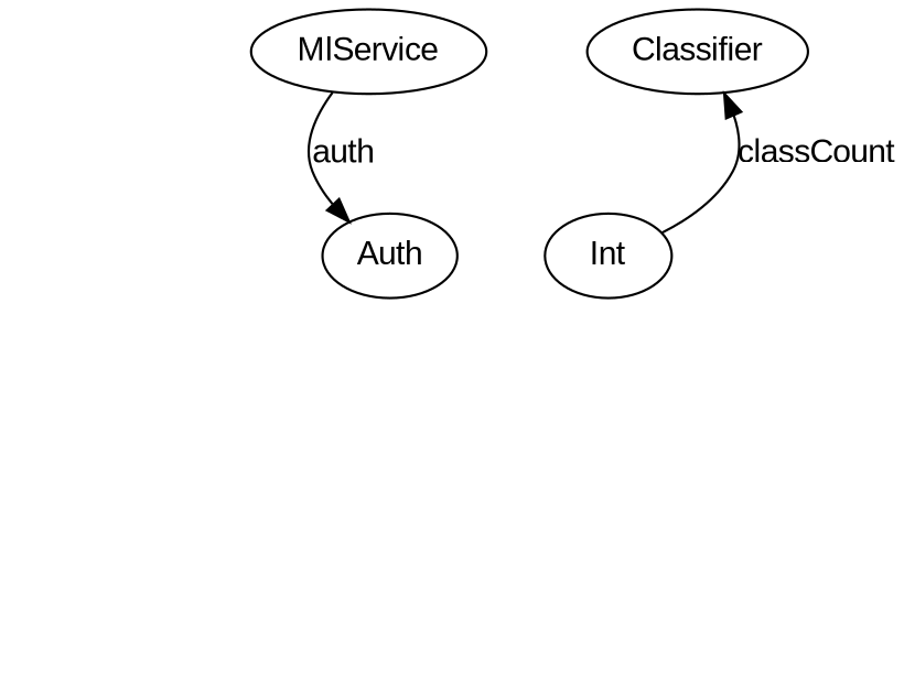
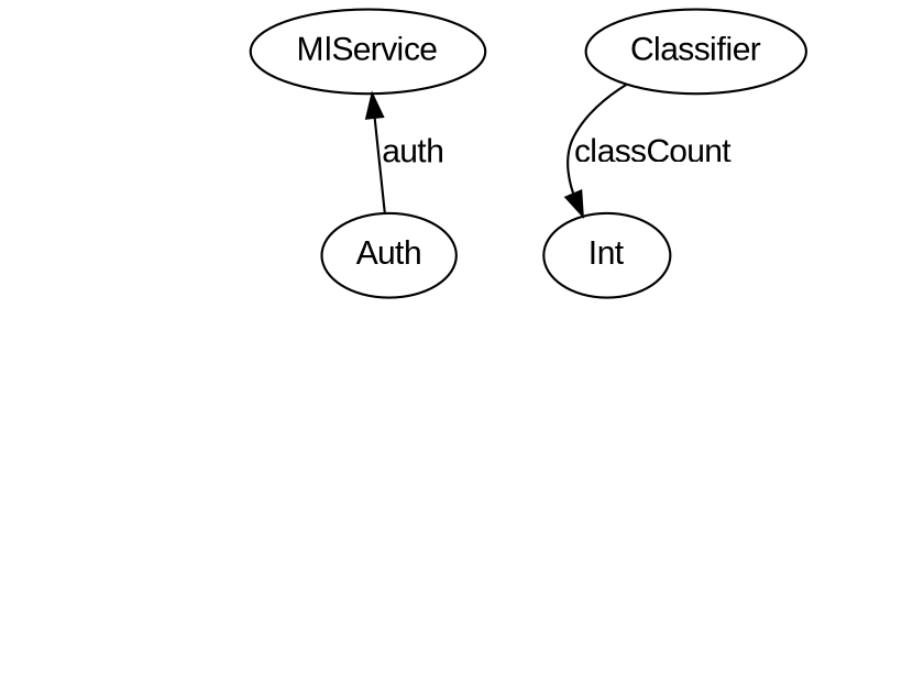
  digraph {
    fontname="Liberation Sans"
    node [fontname="Liberation Sans" style=invis]
    edge [fontname="Liberation Sans" style=invis]
    n1 [label=MlService style=""]
    n2 [label=Auth style=""]
    n3 [label=Classifier style=""]
    n4 [label=Int style=""]
    n5 [label=Login]
    n6 [label=Token]
    n7 [label=String]
    n8 [label=String]
    n9 [label=String]
-   n1 -> n2 [label=auth style=""]
+   n2 -> n1 [label=auth style=""]
    n2 -> n5
    n2 -> n6
-   n4 -> n3 [label=classCount style=""]
+   n3 -> n4 [label=classCount style=""]
    n5 -> n7 [label=user]
    n5 -> n8 [label=password]
    n6 -> n9 [label=token]
  }
